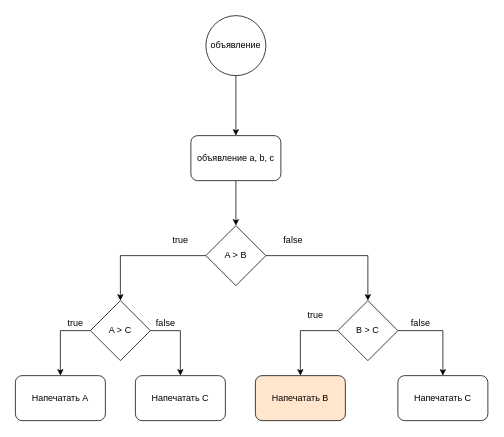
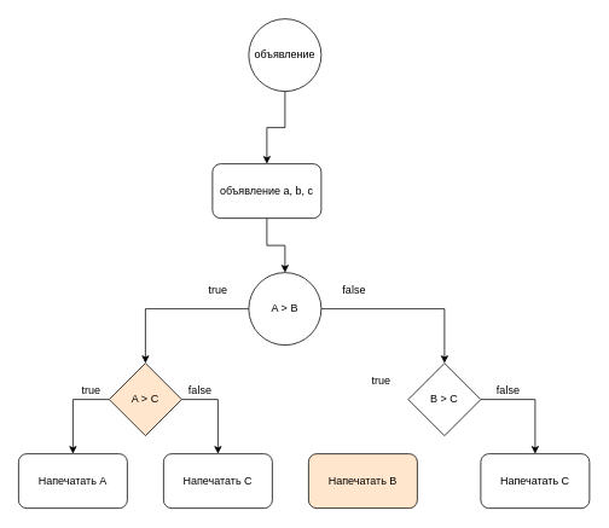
  <mxCell id="0" />
  <mxCell id="1" parent="0" />
  <mxCell id="2" value="" style="edgeStyle=orthogonalEdgeStyle;rounded=0;orthogonalLoop=1;jettySize=auto;html=1;" edge="1" parent="1" source="3" target="8"><mxGeometry relative="1" as="geometry" /></mxCell>
- <mxCell id="3" value="объявление a, b, c" style="rounded=1;whiteSpace=wrap;html=1;" vertex="1" parent="1"><mxGeometry x="254" y="180" width="120" height="60" as="geometry" /></mxCell>
+ <mxCell id="3" value="объявление a, b, c" style="rounded=1;whiteSpace=wrap;html=1;" vertex="1" parent="1"><mxGeometry x="234" y="180" width="120" height="60" as="geometry" /></mxCell>
  <mxCell id="4" value="" style="edgeStyle=orthogonalEdgeStyle;rounded=0;orthogonalLoop=1;jettySize=auto;html=1;" edge="1" parent="1" source="5" target="3"><mxGeometry relative="1" as="geometry" /></mxCell>
  <mxCell id="5" value="объявление" style="ellipse;whiteSpace=wrap;html=1;aspect=fixed;" vertex="1" parent="1"><mxGeometry x="274" width="80" height="80" as="geometry" y="20" /></mxCell>
  <mxCell id="6" style="edgeStyle=orthogonalEdgeStyle;rounded=0;orthogonalLoop=1;jettySize=auto;html=1;exitX=0;exitY=0.5;exitDx=0;exitDy=0;entryX=0.5;entryY=0;entryDx=0;entryDy=0;" edge="1" parent="1" source="8" target="11"><mxGeometry relative="1" as="geometry" /></mxCell>
  <mxCell id="7" style="edgeStyle=orthogonalEdgeStyle;rounded=0;orthogonalLoop=1;jettySize=auto;html=1;exitX=1;exitY=0.5;exitDx=0;exitDy=0;" edge="1" parent="1" source="8" target="14"><mxGeometry relative="1" as="geometry" /></mxCell>
- <mxCell id="8" value="A &amp;gt; B" style="rhombus;whiteSpace=wrap;html=1;" vertex="1" parent="1"><mxGeometry x="274" y="300" width="80" height="80" as="geometry" /></mxCell>
+ <mxCell id="8" value="A &amp;gt; B" style="ellipse;whiteSpace=wrap;html=1;" vertex="1" parent="1"><mxGeometry x="274" y="300" width="80" height="80" as="geometry" /></mxCell>
  <mxCell id="9" style="edgeStyle=orthogonalEdgeStyle;rounded=0;orthogonalLoop=1;jettySize=auto;html=1;exitX=0;exitY=0.5;exitDx=0;exitDy=0;entryX=0.5;entryY=0;entryDx=0;entryDy=0;" edge="1" parent="1" source="11" target="17"><mxGeometry relative="1" as="geometry"><mxPoint x="30" y="440" as="targetPoint" /></mxGeometry></mxCell>
  <mxCell id="10" style="edgeStyle=orthogonalEdgeStyle;rounded=0;orthogonalLoop=1;jettySize=auto;html=1;exitX=1;exitY=0.5;exitDx=0;exitDy=0;" edge="1" parent="1" source="11" target="18"><mxGeometry relative="1" as="geometry" /></mxCell>
- <mxCell id="11" value="A &amp;gt; C" style="rhombus;whiteSpace=wrap;html=1;" vertex="1" parent="1"><mxGeometry x="120" y="400" width="80" height="80" as="geometry" /></mxCell>
- <mxCell id="12" style="edgeStyle=orthogonalEdgeStyle;rounded=0;orthogonalLoop=1;jettySize=auto;html=1;exitX=0;exitY=0.5;exitDx=0;exitDy=0;entryX=0.5;entryY=0;entryDx=0;entryDy=0;" edge="1" parent="1" source="14" target="19"><mxGeometry relative="1" as="geometry" /></mxCell>
+ <mxCell id="11" value="A &amp;gt; C" style="rhombus;whiteSpace=wrap;html=1;fillColor=#ffe6cc;" vertex="1" parent="1"><mxGeometry x="120" y="400" width="80" height="80" as="geometry" /></mxCell>
  <mxCell id="13" style="edgeStyle=orthogonalEdgeStyle;rounded=0;orthogonalLoop=1;jettySize=auto;html=1;exitX=1;exitY=0.5;exitDx=0;exitDy=0;" edge="1" parent="1" source="14" target="20"><mxGeometry relative="1" as="geometry" /></mxCell>
  <mxCell id="14" value="B &amp;gt; C" style="rhombus;whiteSpace=wrap;html=1;" vertex="1" parent="1"><mxGeometry x="450" y="400" width="80" height="80" as="geometry" /></mxCell>
  <mxCell id="15" value="true" style="text;html=1;align=center;verticalAlign=middle;resizable=0;points=[];autosize=1;strokeColor=none;fillColor=none;" vertex="1" parent="1"><mxGeometry x="220" y="305" width="40" height="30" as="geometry" /></mxCell>
  <mxCell id="16" value="false" style="text;html=1;align=center;verticalAlign=middle;resizable=0;points=[];autosize=1;strokeColor=none;fillColor=none;" vertex="1" parent="1"><mxGeometry x="365" y="305" width="50" height="30" as="geometry" /></mxCell>
  <mxCell id="17" value="Напечатать A" style="rounded=1;whiteSpace=wrap;html=1;" vertex="1" parent="1"><mxGeometry x="20" y="500" width="120" height="60" as="geometry" /></mxCell>
  <mxCell id="18" value="Напечатать C" style="rounded=1;whiteSpace=wrap;html=1;" vertex="1" parent="1"><mxGeometry x="180" y="500" width="120" height="60" as="geometry" /></mxCell>
  <mxCell id="19" value="Напечатать B" style="rounded=1;whiteSpace=wrap;html=1;fillColor=#ffe6cc;" vertex="1" parent="1"><mxGeometry x="340" y="500" width="120" height="60" as="geometry" /></mxCell>
  <mxCell id="20" value="Напечатать C" style="rounded=1;whiteSpace=wrap;html=1;" vertex="1" parent="1"><mxGeometry x="530" y="500" width="120" height="60" as="geometry" /></mxCell>
  <mxCell id="21" value="true" style="text;html=1;align=center;verticalAlign=middle;resizable=0;points=[];autosize=1;strokeColor=none;fillColor=none;" vertex="1" parent="1"><mxGeometry x="80" y="415" width="40" height="30" as="geometry" /></mxCell>
  <mxCell id="22" value="false" style="text;html=1;align=center;verticalAlign=middle;resizable=0;points=[];autosize=1;strokeColor=none;fillColor=none;" vertex="1" parent="1"><mxGeometry x="195" y="415" width="50" height="30" as="geometry" /></mxCell>
  <mxCell id="23" value="true" style="text;html=1;align=center;verticalAlign=middle;resizable=0;points=[];autosize=1;strokeColor=none;fillColor=none;" vertex="1" parent="1"><mxGeometry x="400" y="405" width="40" height="30" as="geometry" /></mxCell>
  <mxCell id="24" value="false" style="text;html=1;align=center;verticalAlign=middle;resizable=0;points=[];autosize=1;strokeColor=none;fillColor=none;" vertex="1" parent="1"><mxGeometry x="535" y="415" width="50" height="30" as="geometry" /></mxCell>
